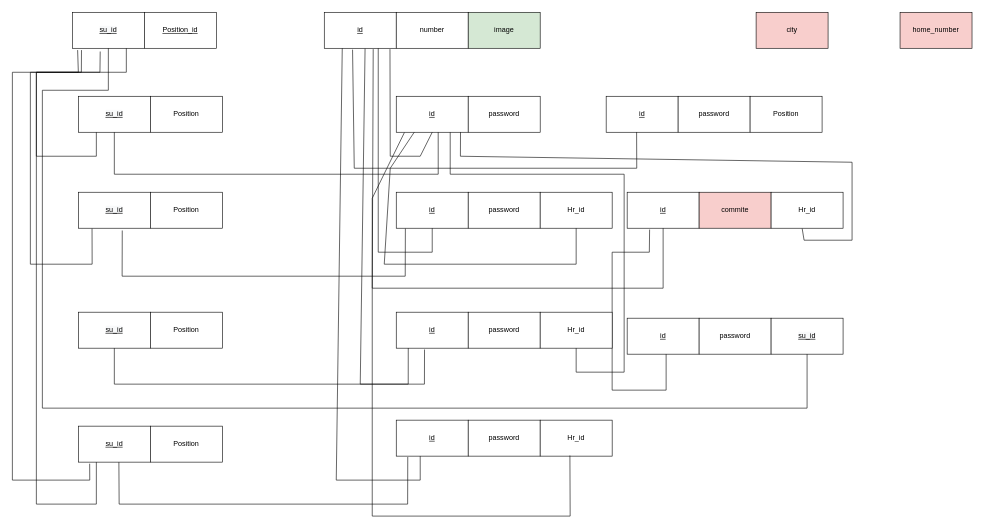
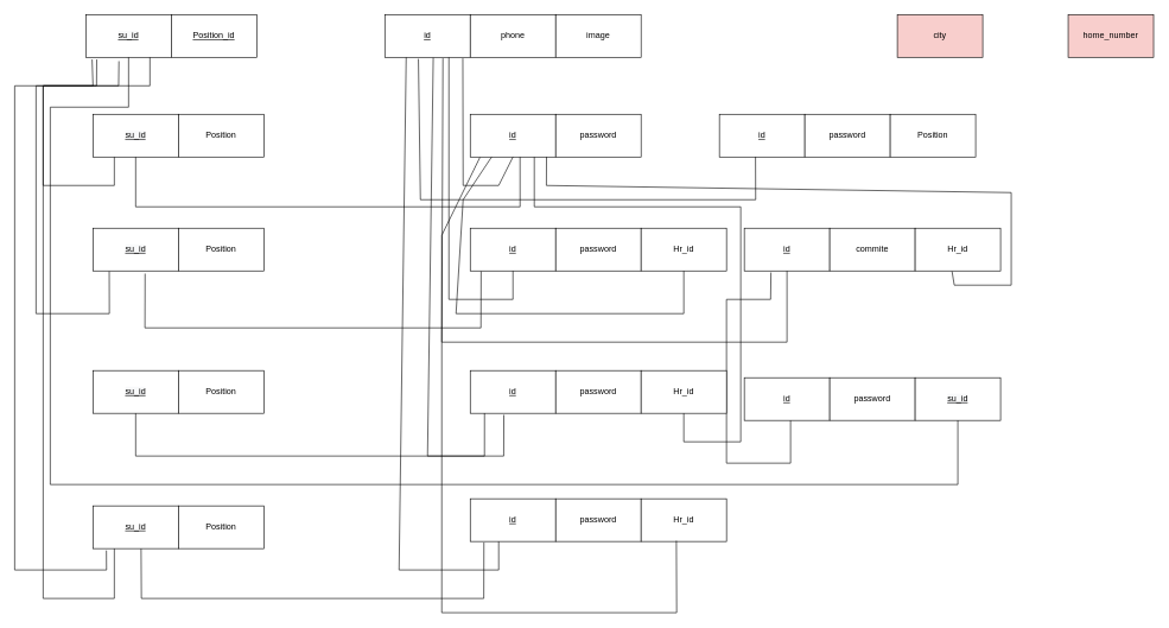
  <mxCell id="0" />
  <mxCell id="1" parent="0" />
  <mxCell id="2" value="&lt;u&gt;id&lt;/u&gt;" style="rounded=0;whiteSpace=wrap;html=1;hachureGap=4;pointerEvents=0;" vertex="1" parent="1"><mxGeometry x="540" y="20" width="120" height="60" as="geometry" /></mxCell>
- <mxCell id="3" value="number" style="rounded=0;whiteSpace=wrap;html=1;hachureGap=4;pointerEvents=0;" vertex="1" parent="1"><mxGeometry x="660" y="20" width="120" height="60" as="geometry" /></mxCell>
- <mxCell id="4" value="image" style="rounded=0;whiteSpace=wrap;html=1;hachureGap=4;pointerEvents=0;fillColor=#d5e8d4;" vertex="1" parent="1"><mxGeometry x="780" y="20" width="120" height="60" as="geometry" /></mxCell>
+ <mxCell id="3" value="phone" style="rounded=0;whiteSpace=wrap;html=1;hachureGap=4;pointerEvents=0;" vertex="1" parent="1"><mxGeometry x="660" y="20" width="120" height="60" as="geometry" /></mxCell>
+ <mxCell id="4" value="image" style="rounded=0;whiteSpace=wrap;html=1;hachureGap=4;pointerEvents=0;" vertex="1" parent="1"><mxGeometry x="780" y="20" width="120" height="60" as="geometry" /></mxCell>
  <mxCell id="5" value="city" style="rounded=0;whiteSpace=wrap;html=1;hachureGap=4;pointerEvents=0;fillColor=#f8cecc;" vertex="1" parent="1"><mxGeometry x="1260" y="20" width="120" height="60" as="geometry" /></mxCell>
  <mxCell id="6" value="home_number" style="rounded=0;whiteSpace=wrap;html=1;hachureGap=4;pointerEvents=0;fillColor=#f8cecc;" vertex="1" parent="1"><mxGeometry x="1500" y="20" width="120" height="60" as="geometry" /></mxCell>
  <mxCell id="7" value="&lt;u&gt;id&lt;/u&gt;" style="rounded=0;whiteSpace=wrap;html=1;hachureGap=4;pointerEvents=0;" vertex="1" parent="1"><mxGeometry x="660" y="160" width="120" height="60" as="geometry" /></mxCell>
  <mxCell id="8" value="password" style="rounded=0;whiteSpace=wrap;html=1;hachureGap=4;pointerEvents=0;" vertex="1" parent="1"><mxGeometry x="780" y="160" width="120" height="60" as="geometry" /></mxCell>
  <mxCell id="9" value="&lt;u&gt;id&lt;/u&gt;" style="rounded=0;whiteSpace=wrap;html=1;hachureGap=4;pointerEvents=0;" vertex="1" parent="1"><mxGeometry x="660" y="320" width="120" height="60" as="geometry" /></mxCell>
  <mxCell id="10" value="password" style="rounded=0;whiteSpace=wrap;html=1;hachureGap=4;pointerEvents=0;" vertex="1" parent="1"><mxGeometry x="780" y="320" width="120" height="60" as="geometry" /></mxCell>
  <mxCell id="11" value="&lt;u&gt;id&lt;/u&gt;" style="rounded=0;whiteSpace=wrap;html=1;hachureGap=4;pointerEvents=0;" vertex="1" parent="1"><mxGeometry x="660" y="700" width="120" height="60" as="geometry" /></mxCell>
  <mxCell id="12" value="password" style="rounded=0;whiteSpace=wrap;html=1;hachureGap=4;pointerEvents=0;" vertex="1" parent="1"><mxGeometry x="780" y="700" width="120" height="60" as="geometry" /></mxCell>
  <mxCell id="13" value="&lt;u&gt;id&lt;/u&gt;" style="rounded=0;whiteSpace=wrap;html=1;hachureGap=4;pointerEvents=0;" vertex="1" parent="1"><mxGeometry x="660" y="520" width="120" height="60" as="geometry" /></mxCell>
  <mxCell id="14" value="password" style="rounded=0;whiteSpace=wrap;html=1;hachureGap=4;pointerEvents=0;" vertex="1" parent="1"><mxGeometry x="780" y="520" width="120" height="60" as="geometry" /></mxCell>
  <mxCell id="15" value="&lt;u&gt;id&lt;/u&gt;" style="rounded=0;whiteSpace=wrap;html=1;hachureGap=4;pointerEvents=0;" vertex="1" parent="1"><mxGeometry x="1045" y="320" width="120" height="60" as="geometry" /></mxCell>
- <mxCell id="16" value="commite" style="rounded=0;whiteSpace=wrap;html=1;hachureGap=4;pointerEvents=0;fillColor=#f8cecc;" vertex="1" parent="1"><mxGeometry x="1165" y="320" width="120" height="60" as="geometry" /></mxCell>
+ <mxCell id="16" value="commite" style="rounded=0;whiteSpace=wrap;html=1;hachureGap=4;pointerEvents=0;" vertex="1" parent="1"><mxGeometry x="1165" y="320" width="120" height="60" as="geometry" /></mxCell>
  <mxCell id="17" value="&lt;u&gt;id&lt;/u&gt;" style="rounded=0;whiteSpace=wrap;html=1;hachureGap=4;pointerEvents=0;" vertex="1" parent="1"><mxGeometry x="1045" y="530" width="120" height="60" as="geometry" /></mxCell>
  <mxCell id="18" value="password" style="rounded=0;whiteSpace=wrap;html=1;hachureGap=4;pointerEvents=0;" vertex="1" parent="1"><mxGeometry x="1165" y="530" width="120" height="60" as="geometry" /></mxCell>
  <mxCell id="19" value="" style="endArrow=none;html=1;rounded=0;startSize=14;endSize=14;sourcePerimeterSpacing=8;targetPerimeterSpacing=8;entryX=0.5;entryY=1;entryDx=0;entryDy=0;exitX=0.913;exitY=1.023;exitDx=0;exitDy=0;exitPerimeter=0;" edge="1" parent="1" source="2" target="7"><mxGeometry relative="1" as="geometry"><mxPoint x="600" y="230" as="sourcePoint" /><mxPoint x="760" y="230" as="targetPoint" /><Array as="points"><mxPoint x="650" y="260" /><mxPoint x="700" y="260" /></Array></mxGeometry></mxCell>
  <mxCell id="20" value="" style="endArrow=none;html=1;rounded=0;startSize=14;endSize=14;sourcePerimeterSpacing=8;targetPerimeterSpacing=8;entryX=0.5;entryY=1;entryDx=0;entryDy=0;exitX=0.75;exitY=1;exitDx=0;exitDy=0;" edge="1" parent="1" source="2" target="9"><mxGeometry relative="1" as="geometry"><mxPoint x="630" y="90" as="sourcePoint" /><mxPoint x="770" y="410" as="targetPoint" /><Array as="points"><mxPoint x="630" y="420" /><mxPoint x="720" y="420" /></Array></mxGeometry></mxCell>
  <mxCell id="21" value="" style="endArrow=none;html=1;rounded=0;startSize=14;endSize=14;sourcePerimeterSpacing=8;targetPerimeterSpacing=8;entryX=0.5;entryY=1;entryDx=0;entryDy=0;exitX=0.68;exitY=1.023;exitDx=0;exitDy=0;exitPerimeter=0;" edge="1" parent="1" source="2" target="15"><mxGeometry relative="1" as="geometry"><mxPoint x="600" y="480" as="sourcePoint" /><mxPoint x="1100" y="490" as="targetPoint" /><Array as="points"><mxPoint y="480" x="620" /><mxPoint x="1105" y="480" /></Array></mxGeometry></mxCell>
  <mxCell id="22" value="" style="endArrow=none;html=1;rounded=0;startSize=14;endSize=14;sourcePerimeterSpacing=8;targetPerimeterSpacing=8;entryX=0.393;entryY=1.037;entryDx=0;entryDy=0;entryPerimeter=0;exitX=0.567;exitY=1.01;exitDx=0;exitDy=0;exitPerimeter=0;" edge="1" parent="1" source="2" target="13"><mxGeometry relative="1" as="geometry"><mxPoint x="610" y="640" as="sourcePoint" /><mxPoint x="770" y="640" as="targetPoint" /><Array as="points"><mxPoint x="600" y="640" /><mxPoint x="707" y="640" /></Array></mxGeometry></mxCell>
  <mxCell id="23" value="" style="endArrow=none;html=1;rounded=0;startSize=14;endSize=14;sourcePerimeterSpacing=8;targetPerimeterSpacing=8;entryX=0.333;entryY=1;entryDx=0;entryDy=0;entryPerimeter=0;exitX=0.25;exitY=1;exitDx=0;exitDy=0;" edge="1" parent="1" source="2" target="11"><mxGeometry relative="1" as="geometry"><mxPoint x="540" y="800" as="sourcePoint" /><mxPoint x="700" y="800" as="targetPoint" /><Array as="points"><mxPoint x="560" y="800" /><mxPoint x="700" y="800" /></Array></mxGeometry></mxCell>
  <mxCell id="24" value="" style="endArrow=none;html=1;rounded=0;startSize=14;endSize=14;sourcePerimeterSpacing=8;targetPerimeterSpacing=8;exitX=0.312;exitY=1.037;exitDx=0;exitDy=0;exitPerimeter=0;" edge="1" parent="1" source="15"><mxGeometry relative="1" as="geometry"><mxPoint x="1010" y="400" as="sourcePoint" /><mxPoint x="1110" y="590" as="targetPoint" /><Array as="points"><mxPoint x="1082" y="420" /><mxPoint x="1020" y="420" /><mxPoint x="1020" y="650" /><mxPoint x="1110" y="650" /></Array></mxGeometry></mxCell>
  <mxCell id="25" value="&lt;u&gt;id&lt;/u&gt;" style="rounded=0;whiteSpace=wrap;html=1;hachureGap=4;pointerEvents=0;" vertex="1" parent="1"><mxGeometry x="1010" y="160" width="120" height="60" as="geometry" /></mxCell>
  <mxCell id="26" value="password" style="rounded=0;whiteSpace=wrap;html=1;hachureGap=4;pointerEvents=0;" vertex="1" parent="1"><mxGeometry x="1130" y="160" width="120" height="60" as="geometry" /></mxCell>
  <mxCell id="27" value="" style="endArrow=none;html=1;rounded=0;startSize=14;endSize=14;sourcePerimeterSpacing=8;targetPerimeterSpacing=8;entryX=0.423;entryY=0.997;entryDx=0;entryDy=0;entryPerimeter=0;exitX=0.393;exitY=1.037;exitDx=0;exitDy=0;exitPerimeter=0;" edge="1" parent="1" source="2" target="25"><mxGeometry relative="1" as="geometry"><mxPoint x="900" y="250" as="sourcePoint" /><mxPoint x="1060" y="250" as="targetPoint" /><Array as="points"><mxPoint x="590" y="280" /><mxPoint x="1061" y="280" /></Array></mxGeometry></mxCell>
  <mxCell id="28" value="Position" style="rounded=0;whiteSpace=wrap;html=1;hachureGap=4;pointerEvents=0;" vertex="1" parent="1"><mxGeometry x="1250" y="160" width="120" height="60" as="geometry" /></mxCell>
  <mxCell id="29" value="Hr_id" style="rounded=0;whiteSpace=wrap;html=1;hachureGap=4;pointerEvents=0;" vertex="1" parent="1"><mxGeometry x="900" y="320" width="120" height="60" as="geometry" /></mxCell>
  <mxCell id="30" value="Hr_id" style="rounded=0;whiteSpace=wrap;html=1;hachureGap=4;pointerEvents=0;" vertex="1" parent="1"><mxGeometry x="900" y="520" width="120" height="60" as="geometry" /></mxCell>
  <mxCell id="31" value="Hr_id" style="rounded=0;whiteSpace=wrap;html=1;hachureGap=4;pointerEvents=0;" vertex="1" parent="1"><mxGeometry x="900" y="700" width="120" height="60" as="geometry" /></mxCell>
  <mxCell id="32" value="" style="endArrow=none;html=1;rounded=0;startSize=14;endSize=14;sourcePerimeterSpacing=8;targetPerimeterSpacing=8;entryX=0.5;entryY=1;entryDx=0;entryDy=0;exitX=0.25;exitY=1;exitDx=0;exitDy=0;" edge="1" parent="1" source="7" target="29"><mxGeometry relative="1" as="geometry"><mxPoint x="810" y="440" as="sourcePoint" /><mxPoint x="970" y="440" as="targetPoint" /><Array as="points"><mxPoint x="650" y="280" /><mxPoint x="640" y="440" /><mxPoint x="960" y="440" /></Array></mxGeometry></mxCell>
  <mxCell id="33" value="" style="endArrow=none;html=1;rounded=0;startSize=14;endSize=14;sourcePerimeterSpacing=8;targetPerimeterSpacing=8;exitX=0.75;exitY=1;exitDx=0;exitDy=0;entryX=0.5;entryY=1;entryDx=0;entryDy=0;" edge="1" parent="1" source="7" target="30"><mxGeometry relative="1" as="geometry"><mxPoint x="750" y="300" as="sourcePoint" /><mxPoint x="1030" y="644" as="targetPoint" /><Array as="points"><mxPoint x="750" y="290" /><mxPoint x="1040" y="290" /><mxPoint x="1040" y="620" /><mxPoint x="960" y="620" /></Array></mxGeometry></mxCell>
  <mxCell id="34" value="" style="endArrow=none;html=1;rounded=0;startSize=14;endSize=14;sourcePerimeterSpacing=8;targetPerimeterSpacing=8;exitX=0.113;exitY=1.01;exitDx=0;exitDy=0;exitPerimeter=0;entryX=0.413;entryY=0.983;entryDx=0;entryDy=0;entryPerimeter=0;" edge="1" parent="1" source="7" target="31"><mxGeometry relative="1" as="geometry"><mxPoint x="640" y="810" as="sourcePoint" /><mxPoint x="800" y="810" as="targetPoint" /><Array as="points"><mxPoint y="330" x="620" /><mxPoint y="860" x="620" /><mxPoint x="950" y="860" /></Array></mxGeometry></mxCell>
  <mxCell id="35" value="Hr_id" style="rounded=0;whiteSpace=wrap;html=1;hachureGap=4;pointerEvents=0;" vertex="1" parent="1"><mxGeometry x="1285" y="320" width="120" height="60" as="geometry" /></mxCell>
  <mxCell id="36" value="" style="endArrow=none;html=1;rounded=0;startSize=14;endSize=14;sourcePerimeterSpacing=8;targetPerimeterSpacing=8;exitX=0.893;exitY=0.997;exitDx=0;exitDy=0;exitPerimeter=0;entryX=0.432;entryY=1.01;entryDx=0;entryDy=0;entryPerimeter=0;" edge="1" parent="1" source="7" target="35"><mxGeometry relative="1" as="geometry"><mxPoint x="760" y="260" as="sourcePoint" /><mxPoint x="1620.8" y="270" as="targetPoint" /><Array as="points"><mxPoint x="767" y="260" /><mxPoint x="1420" y="270" /><mxPoint x="1420" y="400" /><mxPoint x="1340" y="400" /></Array></mxGeometry></mxCell>
  <mxCell id="37" value="&lt;u&gt;su_id&lt;/u&gt;" style="rounded=0;whiteSpace=wrap;html=1;hachureGap=4;pointerEvents=0;" vertex="1" parent="1"><mxGeometry x="130" y="710" width="120" height="60" as="geometry" /></mxCell>
  <mxCell id="38" value="Position" style="rounded=0;whiteSpace=wrap;html=1;hachureGap=4;pointerEvents=0;" vertex="1" parent="1"><mxGeometry x="250" y="710" width="120" height="60" as="geometry" /></mxCell>
  <mxCell id="39" value="&#10;&#10;&lt;u style=&quot;color: rgb(0, 0, 0); font-family: helvetica; font-size: 12px; font-style: normal; font-weight: 400; letter-spacing: normal; text-align: center; text-indent: 0px; text-transform: none; word-spacing: 0px; background-color: rgb(248, 249, 250);&quot;&gt;su_id&lt;/u&gt;&#10;&#10;" style="rounded=0;whiteSpace=wrap;html=1;hachureGap=4;pointerEvents=0;" vertex="1" parent="1"><mxGeometry x="130" y="520" width="120" height="60" as="geometry" /></mxCell>
  <mxCell id="40" value="Position" style="rounded=0;whiteSpace=wrap;html=1;hachureGap=4;pointerEvents=0;" vertex="1" parent="1"><mxGeometry x="250" y="520" width="120" height="60" as="geometry" /></mxCell>
  <mxCell id="41" value="&#10;&#10;&lt;u style=&quot;color: rgb(0, 0, 0); font-family: helvetica; font-size: 12px; font-style: normal; font-weight: 400; letter-spacing: normal; text-align: center; text-indent: 0px; text-transform: none; word-spacing: 0px; background-color: rgb(248, 249, 250);&quot;&gt;su_id&lt;/u&gt;&#10;&#10;" style="rounded=0;whiteSpace=wrap;html=1;hachureGap=4;pointerEvents=0;" vertex="1" parent="1"><mxGeometry x="130" y="320" width="120" height="60" as="geometry" /></mxCell>
  <mxCell id="42" value="Position" style="rounded=0;whiteSpace=wrap;html=1;hachureGap=4;pointerEvents=0;" vertex="1" parent="1"><mxGeometry x="250" y="320" width="120" height="60" as="geometry" /></mxCell>
  <mxCell id="43" value="&#10;&#10;&lt;u style=&quot;color: rgb(0, 0, 0); font-family: helvetica; font-size: 12px; font-style: normal; font-weight: 400; letter-spacing: normal; text-align: center; text-indent: 0px; text-transform: none; word-spacing: 0px; background-color: rgb(248, 249, 250);&quot;&gt;su_id&lt;/u&gt;&#10;&#10;" style="rounded=0;whiteSpace=wrap;html=1;hachureGap=4;pointerEvents=0;" vertex="1" parent="1"><mxGeometry x="130" y="160" width="120" height="60" as="geometry" /></mxCell>
  <mxCell id="44" value="Position" style="rounded=0;whiteSpace=wrap;html=1;hachureGap=4;pointerEvents=0;" vertex="1" parent="1"><mxGeometry x="250" y="160" width="120" height="60" as="geometry" /></mxCell>
  <mxCell id="45" value="" style="endArrow=none;html=1;rounded=0;startSize=14;endSize=14;sourcePerimeterSpacing=8;targetPerimeterSpacing=8;exitX=0.563;exitY=1.003;exitDx=0;exitDy=0;exitPerimeter=0;entryX=0.16;entryY=1.023;entryDx=0;entryDy=0;entryPerimeter=0;" edge="1" parent="1" source="37" target="11"><mxGeometry relative="1" as="geometry"><mxPoint x="250" y="830" as="sourcePoint" /><mxPoint x="410" y="830" as="targetPoint" /><Array as="points"><mxPoint x="198" y="840" /><mxPoint x="679" y="840" /></Array></mxGeometry></mxCell>
  <mxCell id="46" value="" style="endArrow=none;html=1;rounded=0;startSize=14;endSize=14;sourcePerimeterSpacing=8;targetPerimeterSpacing=8;exitX=0.5;exitY=1;exitDx=0;exitDy=0;entryX=0.167;entryY=0.997;entryDx=0;entryDy=0;entryPerimeter=0;" edge="1" parent="1" source="39" target="13"><mxGeometry relative="1" as="geometry"><mxPoint x="190" y="640" as="sourcePoint" /><mxPoint x="350" y="640" as="targetPoint" /><Array as="points"><mxPoint x="190" y="640" /><mxPoint x="680" y="640" /></Array></mxGeometry></mxCell>
  <mxCell id="47" value="" style="endArrow=none;html=1;rounded=0;startSize=14;endSize=14;sourcePerimeterSpacing=8;targetPerimeterSpacing=8;entryX=0.127;entryY=1.01;entryDx=0;entryDy=0;entryPerimeter=0;exitX=0.61;exitY=1.063;exitDx=0;exitDy=0;exitPerimeter=0;" edge="1" parent="1" source="41" target="9"><mxGeometry relative="1" as="geometry"><mxPoint x="210" y="470" as="sourcePoint" /><mxPoint x="370" y="470" as="targetPoint" /><Array as="points"><mxPoint x="203" y="460" /><mxPoint x="675" y="460" /></Array></mxGeometry></mxCell>
  <mxCell id="48" value="" style="endArrow=none;html=1;rounded=0;startSize=14;endSize=14;sourcePerimeterSpacing=8;targetPerimeterSpacing=8;exitX=0.5;exitY=1;exitDx=0;exitDy=0;entryX=0.583;entryY=1;entryDx=0;entryDy=0;entryPerimeter=0;" edge="1" parent="1" source="43" target="7"><mxGeometry relative="1" as="geometry"><mxPoint x="180" y="290" as="sourcePoint" /><mxPoint x="340" y="290" as="targetPoint" /><Array as="points"><mxPoint x="190" y="290" /><mxPoint x="730" y="290" /></Array></mxGeometry></mxCell>
  <mxCell id="49" value="&#10;&#10;&lt;u style=&quot;color: rgb(0, 0, 0); font-family: helvetica; font-size: 12px; font-style: normal; font-weight: 400; letter-spacing: normal; text-align: center; text-indent: 0px; text-transform: none; word-spacing: 0px; background-color: rgb(248, 249, 250);&quot;&gt;su_id&lt;/u&gt;&#10;&#10;" style="rounded=0;whiteSpace=wrap;html=1;hachureGap=4;pointerEvents=0;" vertex="1" parent="1"><mxGeometry x="120" y="20" width="120" height="60" as="geometry" /></mxCell>
  <mxCell id="50" value="" style="endArrow=none;html=1;rounded=0;startSize=14;endSize=14;sourcePerimeterSpacing=8;targetPerimeterSpacing=8;exitX=0.127;exitY=1.05;exitDx=0;exitDy=0;exitPerimeter=0;entryX=0.25;entryY=1;entryDx=0;entryDy=0;" edge="1" parent="1" source="49" target="43"><mxGeometry relative="1" as="geometry"><mxPoint x="0" y="260" as="sourcePoint" /><mxPoint x="160" y="260" as="targetPoint" /><Array as="points"><mxPoint x="135" y="120" /><mxPoint x="60" y="120" /><mxPoint x="60" y="260" /><mxPoint x="160" y="260" /></Array></mxGeometry></mxCell>
  <mxCell id="51" value="" style="endArrow=none;html=1;rounded=0;startSize=14;endSize=14;sourcePerimeterSpacing=8;targetPerimeterSpacing=8;entryX=0.19;entryY=1.01;entryDx=0;entryDy=0;entryPerimeter=0;exitX=0.387;exitY=1.09;exitDx=0;exitDy=0;exitPerimeter=0;" edge="1" parent="1" source="49" target="41"><mxGeometry relative="1" as="geometry"><mxPoint x="50" y="90" as="sourcePoint" /><mxPoint x="120" y="420" as="targetPoint" /><Array as="points"><mxPoint x="166" y="120" /><mxPoint x="50" y="120" /><mxPoint x="50" y="440" /><mxPoint x="153" y="440" /></Array></mxGeometry></mxCell>
  <mxCell id="52" value="" style="endArrow=none;html=1;rounded=0;startSize=14;endSize=14;sourcePerimeterSpacing=8;targetPerimeterSpacing=8;entryX=0.25;entryY=1;entryDx=0;entryDy=0;exitX=0.073;exitY=1.05;exitDx=0;exitDy=0;exitPerimeter=0;" edge="1" parent="1" source="49" target="37"><mxGeometry relative="1" as="geometry"><mxPoint x="60" y="80" as="sourcePoint" /><mxPoint x="220" y="800" as="targetPoint" /><Array as="points"><mxPoint x="130" y="120" /><mxPoint x="60" y="120" /><mxPoint x="60" y="840" /><mxPoint x="160" y="840" /></Array></mxGeometry></mxCell>
  <mxCell id="53" value="" style="endArrow=none;html=1;rounded=0;startSize=14;endSize=14;sourcePerimeterSpacing=8;targetPerimeterSpacing=8;entryX=0.157;entryY=1.043;entryDx=0;entryDy=0;entryPerimeter=0;exitX=0.75;exitY=1;exitDx=0;exitDy=0;" edge="1" parent="1" source="49" target="37"><mxGeometry relative="1" as="geometry"><mxPoint x="40" y="60" as="sourcePoint" /><mxPoint x="150" y="800" as="targetPoint" /><Array as="points"><mxPoint x="210" y="120" /><mxPoint x="20" y="120" /><mxPoint x="20" y="800" /><mxPoint x="149" y="800" /></Array></mxGeometry></mxCell>
  <mxCell id="54" value="&lt;u style=&quot;font-family: &amp;#34;helvetica&amp;#34;&quot;&gt;Position_id&lt;/u&gt;" style="rounded=0;whiteSpace=wrap;html=1;hachureGap=4;pointerEvents=0;" vertex="1" parent="1"><mxGeometry x="240" y="20" width="120" height="60" as="geometry" /></mxCell>
  <mxCell id="55" value="&#10;&#10;&lt;u style=&quot;color: rgb(0, 0, 0); font-family: helvetica; font-size: 12px; font-style: normal; font-weight: 400; letter-spacing: normal; text-align: center; text-indent: 0px; text-transform: none; word-spacing: 0px; background-color: rgb(248, 249, 250);&quot;&gt;su_id&lt;/u&gt;&#10;&#10;" style="rounded=0;whiteSpace=wrap;html=1;hachureGap=4;pointerEvents=0;" vertex="1" parent="1"><mxGeometry x="1285" y="530" width="120" height="60" as="geometry" /></mxCell>
  <mxCell id="56" value="" style="endArrow=none;html=1;rounded=0;startSize=14;endSize=14;sourcePerimeterSpacing=8;targetPerimeterSpacing=8;entryX=0.5;entryY=1;entryDx=0;entryDy=0;exitX=0.5;exitY=1;exitDx=0;exitDy=0;" edge="1" parent="1" source="49" target="55"><mxGeometry relative="1" as="geometry"><mxPoint x="-241.6" y="650" as="sourcePoint" /><mxPoint x="1350" y="650" as="targetPoint" /><Array as="points"><mxPoint x="180" y="150" /><mxPoint x="70" y="150" /><mxPoint x="70" y="680" /><mxPoint x="1345" y="680" /></Array></mxGeometry></mxCell>
